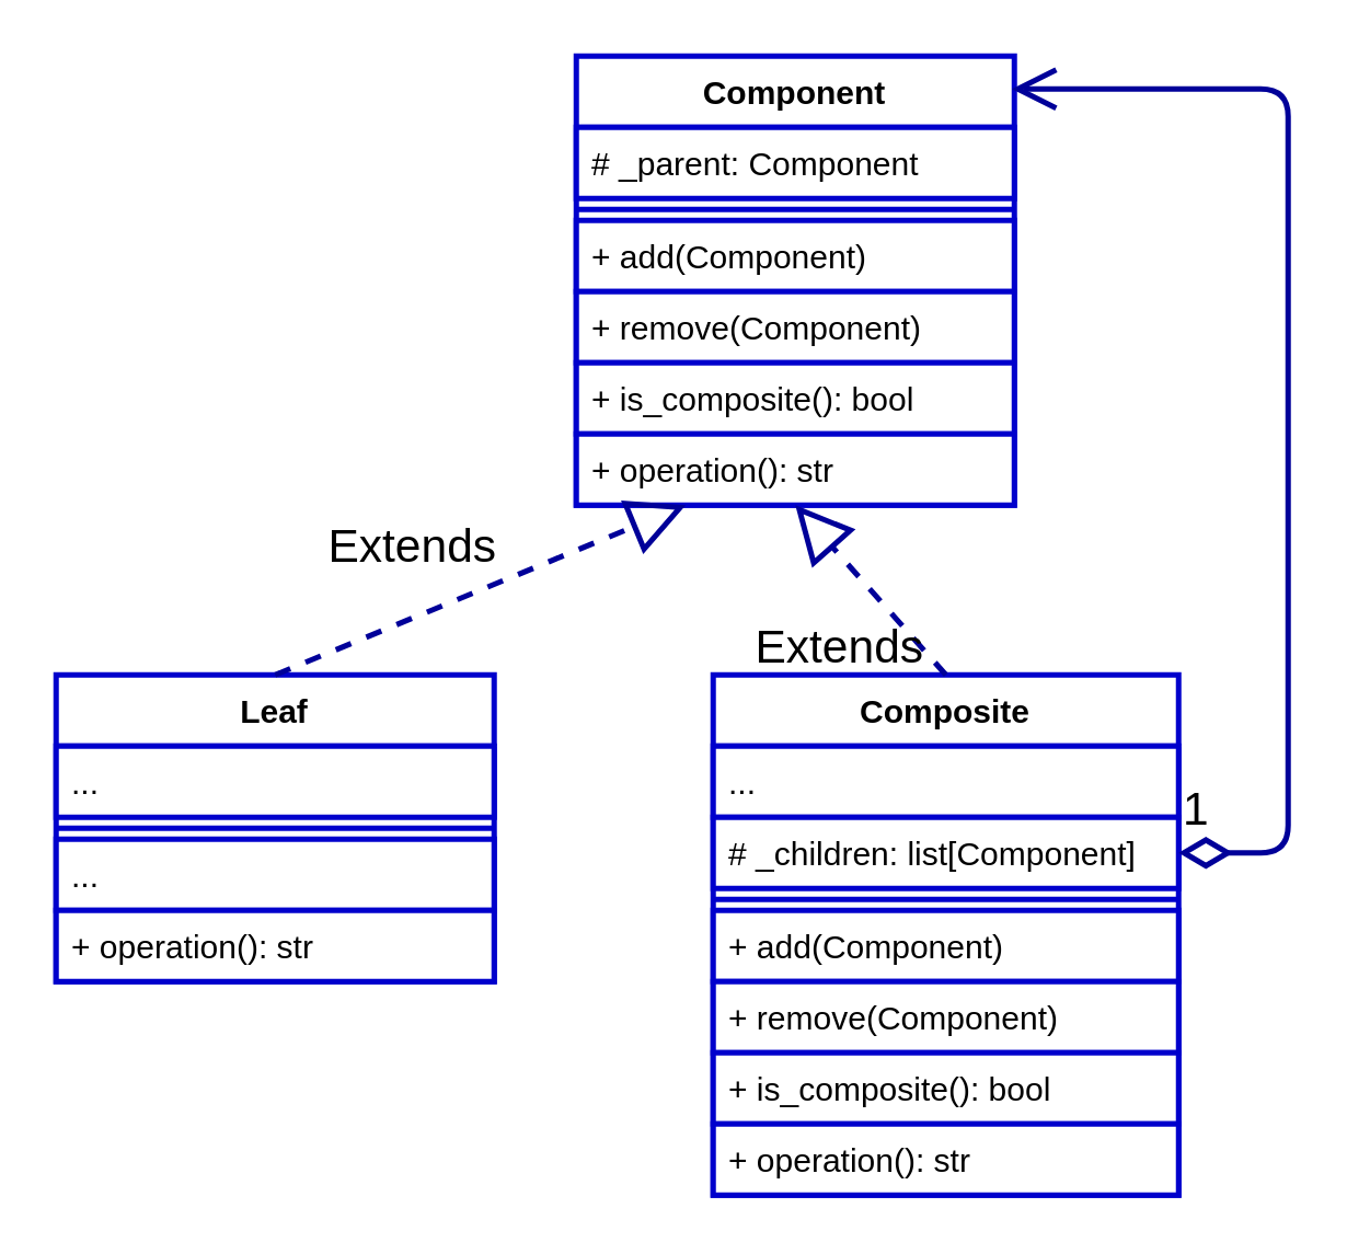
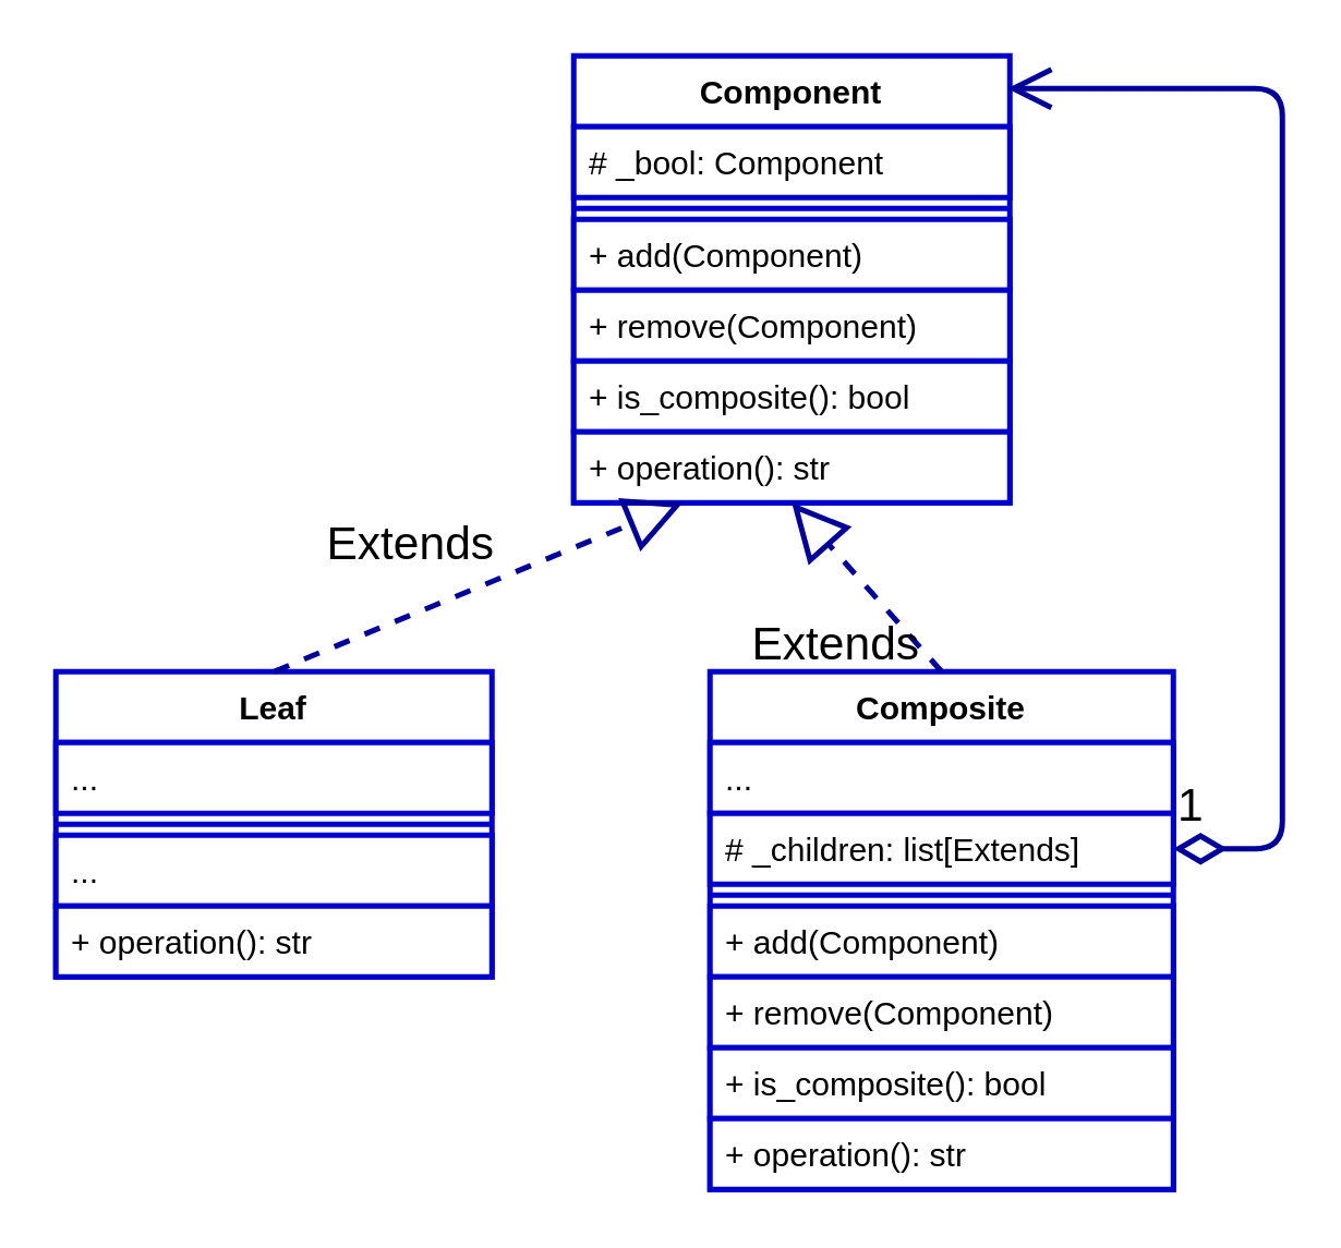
  <mxCell id="0" />
  <mxCell id="1" parent="0" />
  <mxCell id="2" value="Component" style="swimlane;fontStyle=1;align=center;verticalAlign=top;childLayout=stackLayout;horizontal=1;startSize=26;horizontalStack=0;resizeParent=1;resizeParentMax=0;resizeLast=0;collapsible=1;marginBottom=0;fontColor=#000000;strokeColor=#0000CC;strokeWidth=2;fillColor=#FFFFFF;" vertex="1" parent="1"><mxGeometry x="210" y="20" width="160" height="164" as="geometry" /></mxCell>
- <mxCell id="3" value="# _parent: Component" style="text;align=left;verticalAlign=top;spacingLeft=4;spacingRight=4;overflow=hidden;rotatable=0;points=[[0,0.5],[1,0.5]];portConstraint=eastwest;fontColor=#000000;strokeColor=#0000CC;strokeWidth=2;fillColor=#FFFFFF;" vertex="1" parent="2"><mxGeometry y="26" width="160" height="26" as="geometry" /></mxCell>
+ <mxCell id="3" value="# _bool: Component" style="text;align=left;verticalAlign=top;spacingLeft=4;spacingRight=4;overflow=hidden;rotatable=0;points=[[0,0.5],[1,0.5]];portConstraint=eastwest;fontColor=#000000;strokeColor=#0000CC;strokeWidth=2;fillColor=#FFFFFF;" vertex="1" parent="2"><mxGeometry y="26" width="160" height="26" as="geometry" /></mxCell>
  <mxCell id="4" value="" style="line;strokeWidth=2;align=left;verticalAlign=middle;spacingTop=-1;spacingLeft=3;spacingRight=3;rotatable=0;labelPosition=right;points=[];portConstraint=eastwest;fontColor=#000000;strokeColor=#0000CC;fillColor=#FFFFFF;" vertex="1" parent="2"><mxGeometry y="52" width="160" height="8" as="geometry" /></mxCell>
  <mxCell id="5" value="+ add(Component)" style="text;align=left;verticalAlign=top;spacingLeft=4;spacingRight=4;overflow=hidden;rotatable=0;points=[[0,0.5],[1,0.5]];portConstraint=eastwest;fontColor=#000000;strokeColor=#0000CC;strokeWidth=2;fillColor=#FFFFFF;" vertex="1" parent="2"><mxGeometry y="60" width="160" height="26" as="geometry" /></mxCell>
  <mxCell id="6" value="+ remove(Component)" style="text;align=left;verticalAlign=top;spacingLeft=4;spacingRight=4;overflow=hidden;rotatable=0;points=[[0,0.5],[1,0.5]];portConstraint=eastwest;fontColor=#000000;strokeColor=#0000CC;strokeWidth=2;fillColor=#FFFFFF;" vertex="1" parent="2"><mxGeometry y="86" width="160" height="26" as="geometry" /></mxCell>
  <mxCell id="7" value="+ is_composite(): bool" style="text;align=left;verticalAlign=top;spacingLeft=4;spacingRight=4;overflow=hidden;rotatable=0;points=[[0,0.5],[1,0.5]];portConstraint=eastwest;fontColor=#000000;strokeColor=#0000CC;strokeWidth=2;fillColor=#FFFFFF;" vertex="1" parent="2"><mxGeometry y="112" width="160" height="26" as="geometry" /></mxCell>
  <mxCell id="8" value="+ operation(): str" style="text;align=left;verticalAlign=top;spacingLeft=4;spacingRight=4;overflow=hidden;rotatable=0;points=[[0,0.5],[1,0.5]];portConstraint=eastwest;fontColor=#000000;strokeColor=#0000CC;strokeWidth=2;fillColor=#FFFFFF;" vertex="1" parent="2"><mxGeometry y="138" width="160" height="26" as="geometry" /></mxCell>
  <mxCell id="9" value="Leaf" style="swimlane;fontStyle=1;align=center;verticalAlign=top;childLayout=stackLayout;horizontal=1;startSize=26;horizontalStack=0;resizeParent=1;resizeParentMax=0;resizeLast=0;collapsible=1;marginBottom=0;fontColor=#000000;strokeColor=#0000CC;strokeWidth=2;fillColor=#FFFFFF;" vertex="1" parent="1"><mxGeometry x="20" y="246" width="160" height="112" as="geometry" /></mxCell>
  <mxCell id="10" value="..." style="text;align=left;verticalAlign=top;spacingLeft=4;spacingRight=4;overflow=hidden;rotatable=0;points=[[0,0.5],[1,0.5]];portConstraint=eastwest;fontColor=#000000;strokeColor=#0000CC;strokeWidth=2;fillColor=#FFFFFF;" vertex="1" parent="9"><mxGeometry y="26" width="160" height="26" as="geometry" /></mxCell>
  <mxCell id="11" value="" style="line;strokeWidth=2;align=left;verticalAlign=middle;spacingTop=-1;spacingLeft=3;spacingRight=3;rotatable=0;labelPosition=right;points=[];portConstraint=eastwest;fontColor=#000000;strokeColor=#0000CC;fillColor=#FFFFFF;" vertex="1" parent="9"><mxGeometry y="52" width="160" height="8" as="geometry" /></mxCell>
  <mxCell id="12" value="..." style="text;align=left;verticalAlign=top;spacingLeft=4;spacingRight=4;overflow=hidden;rotatable=0;points=[[0,0.5],[1,0.5]];portConstraint=eastwest;fontColor=#000000;strokeColor=#0000CC;strokeWidth=2;fillColor=#FFFFFF;" vertex="1" parent="9"><mxGeometry y="60" width="160" height="26" as="geometry" /></mxCell>
  <mxCell id="13" value="+ operation(): str" style="text;align=left;verticalAlign=top;spacingLeft=4;spacingRight=4;overflow=hidden;rotatable=0;points=[[0,0.5],[1,0.5]];portConstraint=eastwest;fontColor=#000000;strokeColor=#0000CC;strokeWidth=2;fillColor=#FFFFFF;" vertex="1" parent="9"><mxGeometry y="86" width="160" height="26" as="geometry" /></mxCell>
  <mxCell id="14" value="Composite" style="swimlane;fontStyle=1;align=center;verticalAlign=top;childLayout=stackLayout;horizontal=1;startSize=26;horizontalStack=0;resizeParent=1;resizeParentMax=0;resizeLast=0;collapsible=1;marginBottom=0;fontColor=#000000;strokeColor=#0000CC;strokeWidth=2;fillColor=#FFFFFF;" vertex="1" parent="1"><mxGeometry x="260" y="246" width="170" height="190" as="geometry" /></mxCell>
  <mxCell id="15" value="..." style="text;align=left;verticalAlign=top;spacingLeft=4;spacingRight=4;overflow=hidden;rotatable=0;points=[[0,0.5],[1,0.5]];portConstraint=eastwest;fontColor=#000000;strokeColor=#0000CC;strokeWidth=2;fillColor=#FFFFFF;" vertex="1" parent="14"><mxGeometry y="26" width="170" height="26" as="geometry" /></mxCell>
- <mxCell id="16" value="# _children: list[Component]" style="text;align=left;verticalAlign=top;spacingLeft=4;spacingRight=4;overflow=hidden;rotatable=0;points=[[0,0.5],[1,0.5]];portConstraint=eastwest;fontColor=#000000;strokeColor=#0000CC;strokeWidth=2;fillColor=#FFFFFF;" vertex="1" parent="14"><mxGeometry y="52" width="170" height="26" as="geometry" /></mxCell>
+ <mxCell id="16" value="# _children: list[Extends]" style="text;align=left;verticalAlign=top;spacingLeft=4;spacingRight=4;overflow=hidden;rotatable=0;points=[[0,0.5],[1,0.5]];portConstraint=eastwest;fontColor=#000000;strokeColor=#0000CC;strokeWidth=2;fillColor=#FFFFFF;" vertex="1" parent="14"><mxGeometry y="52" width="170" height="26" as="geometry" /></mxCell>
  <mxCell id="17" value="" style="line;strokeWidth=2;align=left;verticalAlign=middle;spacingTop=-1;spacingLeft=3;spacingRight=3;rotatable=0;labelPosition=right;points=[];portConstraint=eastwest;fontColor=#000000;strokeColor=#0000CC;fillColor=#FFFFFF;" vertex="1" parent="14"><mxGeometry y="78" width="170" height="8" as="geometry" /></mxCell>
  <mxCell id="18" value="+ add(Component)" style="text;align=left;verticalAlign=top;spacingLeft=4;spacingRight=4;overflow=hidden;rotatable=0;points=[[0,0.5],[1,0.5]];portConstraint=eastwest;fontColor=#000000;strokeColor=#0000CC;strokeWidth=2;fillColor=#FFFFFF;" vertex="1" parent="14"><mxGeometry y="86" width="170" height="26" as="geometry" /></mxCell>
  <mxCell id="19" value="+ remove(Component)" style="text;align=left;verticalAlign=top;spacingLeft=4;spacingRight=4;overflow=hidden;rotatable=0;points=[[0,0.5],[1,0.5]];portConstraint=eastwest;fontColor=#000000;strokeColor=#0000CC;strokeWidth=2;fillColor=#FFFFFF;" vertex="1" parent="14"><mxGeometry y="112" width="170" height="26" as="geometry" /></mxCell>
  <mxCell id="20" value="+ is_composite(): bool" style="text;align=left;verticalAlign=top;spacingLeft=4;spacingRight=4;overflow=hidden;rotatable=0;points=[[0,0.5],[1,0.5]];portConstraint=eastwest;fontColor=#000000;strokeColor=#0000CC;strokeWidth=2;fillColor=#FFFFFF;" vertex="1" parent="14"><mxGeometry y="138" width="170" height="26" as="geometry" /></mxCell>
  <mxCell id="21" value="+ operation(): str" style="text;align=left;verticalAlign=top;spacingLeft=4;spacingRight=4;overflow=hidden;rotatable=0;points=[[0,0.5],[1,0.5]];portConstraint=eastwest;fontColor=#000000;strokeColor=#0000CC;strokeWidth=2;fillColor=#FFFFFF;" vertex="1" parent="14"><mxGeometry y="164" width="170" height="26" as="geometry" /></mxCell>
  <mxCell id="22" value="Extends" style="endArrow=block;endSize=16;endFill=0;html=1;exitX=0.5;exitY=0;exitDx=0;exitDy=0;strokeWidth=2;strokeColor=#000099;entryX=0.25;entryY=1;entryDx=0;entryDy=0;fontSize=17;fontColor=#000000;labelBackgroundColor=none;dashed=1;" edge="1" parent="1" source="9" target="2"><mxGeometry x="-0.214" y="23" width="160" relative="1" as="geometry"><mxPoint x="280" y="140" as="sourcePoint" /><mxPoint x="210" y="200" as="targetPoint" /><mxPoint as="offset" /></mxGeometry></mxCell>
  <mxCell id="23" value="Extends" style="endArrow=block;endSize=16;endFill=0;html=1;exitX=0.5;exitY=0;exitDx=0;exitDy=0;strokeWidth=2;strokeColor=#000099;entryX=0.5;entryY=1;entryDx=0;entryDy=0;fontSize=17;fontColor=#000000;labelBackgroundColor=none;dashed=1;" edge="1" parent="1" source="14" target="2"><mxGeometry x="-0.214" y="23" width="160" relative="1" as="geometry"><mxPoint x="110" y="256" as="sourcePoint" /><mxPoint x="260" y="194" as="targetPoint" /><mxPoint as="offset" /></mxGeometry></mxCell>
  <mxCell id="24" value="1" style="endArrow=open;html=1;endSize=12;startArrow=diamondThin;startSize=14;startFill=0;edgeStyle=orthogonalEdgeStyle;align=left;verticalAlign=bottom;labelBackgroundColor=none;strokeColor=#000099;strokeWidth=2;fontSize=17;fontColor=#000000;exitX=1;exitY=0.5;exitDx=0;exitDy=0;entryX=0.994;entryY=0.073;entryDx=0;entryDy=0;entryPerimeter=0;" edge="1" parent="1" source="16" target="2"><mxGeometry x="-1" y="3" relative="1" as="geometry"><mxPoint x="490" y="220" as="sourcePoint" /><mxPoint x="560" y="70" as="targetPoint" /><Array as="points"><mxPoint x="470" y="311" /><mxPoint x="470" y="32" /></Array></mxGeometry></mxCell>
